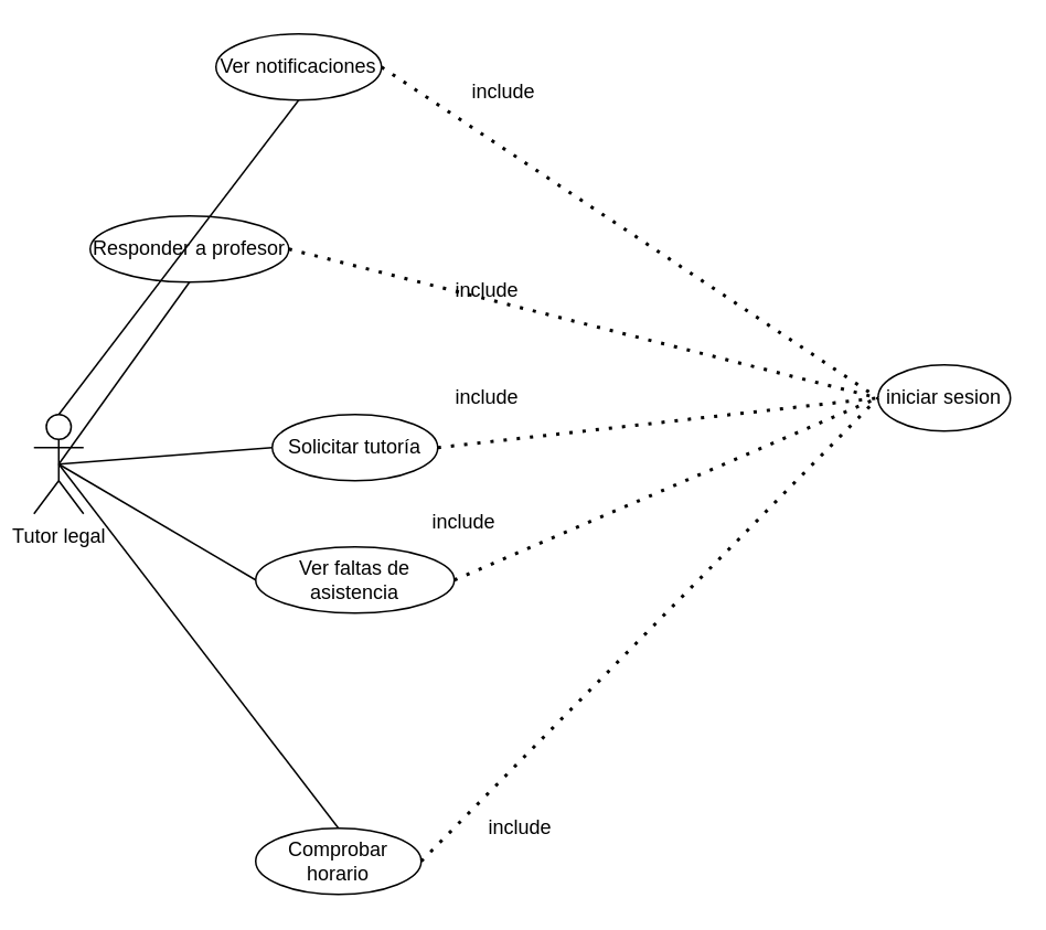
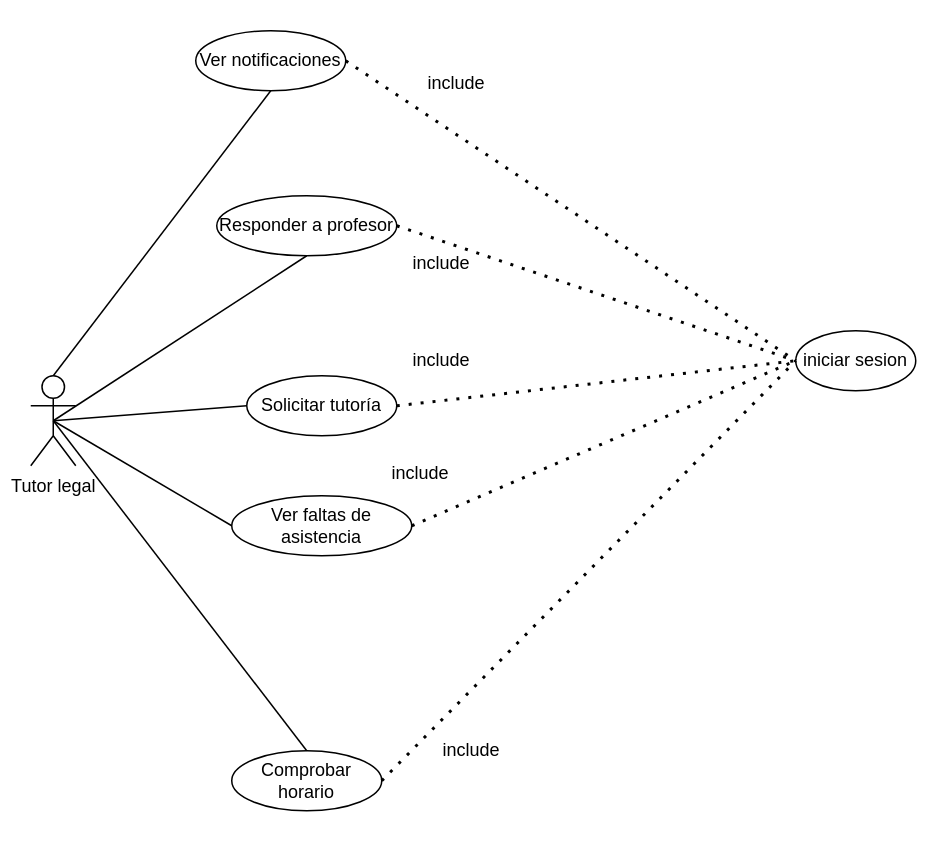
  <mxCell id="0" />
  <mxCell id="1" parent="0" />
  <mxCell id="2" value="Tutor legal" style="shape=umlActor;verticalLabelPosition=bottom;verticalAlign=top;html=1;outlineConnect=0;" parent="1" vertex="1"><mxGeometry x="20" y="250" width="30" height="60" as="geometry" /></mxCell>
  <mxCell id="3" value="Ver notificaciones" style="ellipse;whiteSpace=wrap;html=1;" parent="1" vertex="1"><mxGeometry x="130" y="20" width="100" height="40" as="geometry" /></mxCell>
- <mxCell id="4" value="Responder a profesor" style="ellipse;whiteSpace=wrap;html=1;" parent="1" vertex="1"><mxGeometry x="54" y="130" width="120" height="40" as="geometry" /></mxCell>
+ <mxCell id="4" value="Responder a profesor" style="ellipse;whiteSpace=wrap;html=1;" parent="1" vertex="1"><mxGeometry x="144" y="130" width="120" height="40" as="geometry" /></mxCell>
  <mxCell id="5" value="Ver faltas de asistencia" style="ellipse;whiteSpace=wrap;html=1;" parent="1" vertex="1"><mxGeometry x="154" y="330" width="120" height="40" as="geometry" /></mxCell>
  <mxCell id="6" value="Solicitar tutoría" style="ellipse;whiteSpace=wrap;html=1;" parent="1" vertex="1"><mxGeometry x="164" y="250" width="100" height="40" as="geometry" /></mxCell>
  <mxCell id="7" value="Comprobar horario" style="ellipse;whiteSpace=wrap;html=1;" parent="1" vertex="1"><mxGeometry x="154" y="500" width="100" height="40" as="geometry" /></mxCell>
  <mxCell id="8" value="" style="endArrow=none;html=1;rounded=0;entryX=0.5;entryY=1;entryDx=0;entryDy=0;exitX=0.5;exitY=0;exitDx=0;exitDy=0;exitPerimeter=0;" edge="1" parent="1" source="2" target="3"><mxGeometry width="50" height="50" relative="1" as="geometry"><mxPoint x="30" y="220" as="sourcePoint" /><mxPoint x="80" y="170" as="targetPoint" /></mxGeometry></mxCell>
  <mxCell id="9" value="" style="endArrow=none;html=1;rounded=0;entryX=0.5;entryY=1;entryDx=0;entryDy=0;exitX=0.5;exitY=0.5;exitDx=0;exitDy=0;exitPerimeter=0;" edge="1" parent="1" source="2" target="4"><mxGeometry width="50" height="50" relative="1" as="geometry"><mxPoint x="45" y="260" as="sourcePoint" /><mxPoint x="100" y="160" as="targetPoint" /></mxGeometry></mxCell>
  <mxCell id="10" value="" style="endArrow=none;html=1;rounded=0;entryX=0;entryY=0.5;entryDx=0;entryDy=0;exitX=0.5;exitY=0.5;exitDx=0;exitDy=0;exitPerimeter=0;" edge="1" parent="1" source="2" target="6"><mxGeometry width="50" height="50" relative="1" as="geometry"><mxPoint x="45" y="290" as="sourcePoint" /><mxPoint x="210" y="220" as="targetPoint" /></mxGeometry></mxCell>
  <mxCell id="11" value="" style="endArrow=none;html=1;rounded=0;entryX=0;entryY=0.5;entryDx=0;entryDy=0;exitX=0.5;exitY=0.5;exitDx=0;exitDy=0;exitPerimeter=0;" edge="1" parent="1" source="2" target="5"><mxGeometry width="50" height="50" relative="1" as="geometry"><mxPoint x="45" y="290" as="sourcePoint" /><mxPoint x="240" y="270" as="targetPoint" /></mxGeometry></mxCell>
  <mxCell id="12" value="" style="endArrow=none;html=1;rounded=0;entryX=0.5;entryY=0;entryDx=0;entryDy=0;exitX=0.5;exitY=0.5;exitDx=0;exitDy=0;exitPerimeter=0;" edge="1" parent="1" source="2" target="7"><mxGeometry width="50" height="50" relative="1" as="geometry"><mxPoint x="45" y="290" as="sourcePoint" /><mxPoint x="120" y="350" as="targetPoint" /></mxGeometry></mxCell>
  <mxCell id="13" value="iniciar sesion" style="ellipse;whiteSpace=wrap;html=1;" vertex="1" parent="1"><mxGeometry x="530" y="220" width="80" height="40" as="geometry" /></mxCell>
  <mxCell id="14" value="" style="endArrow=none;dashed=1;html=1;dashPattern=1 3;strokeWidth=2;rounded=0;entryX=0;entryY=0.5;entryDx=0;entryDy=0;exitX=1;exitY=0.5;exitDx=0;exitDy=0;" edge="1" parent="1" source="3" target="13"><mxGeometry width="50" height="50" relative="1" as="geometry"><mxPoint x="300" y="150" as="sourcePoint" /><mxPoint x="350" y="100" as="targetPoint" /></mxGeometry></mxCell>
  <mxCell id="15" value="" style="endArrow=none;dashed=1;html=1;dashPattern=1 3;strokeWidth=2;rounded=0;entryX=0;entryY=0.5;entryDx=0;entryDy=0;exitX=1;exitY=0.5;exitDx=0;exitDy=0;" edge="1" parent="1" source="4" target="13"><mxGeometry width="50" height="50" relative="1" as="geometry"><mxPoint x="240" y="50" as="sourcePoint" /><mxPoint x="510" y="250" as="targetPoint" /></mxGeometry></mxCell>
  <mxCell id="16" value="" style="endArrow=none;dashed=1;html=1;dashPattern=1 3;strokeWidth=2;rounded=0;entryX=0;entryY=0.5;entryDx=0;entryDy=0;exitX=1;exitY=0.5;exitDx=0;exitDy=0;" edge="1" parent="1" source="6" target="13"><mxGeometry width="50" height="50" relative="1" as="geometry"><mxPoint x="274" y="180" as="sourcePoint" /><mxPoint x="510" y="250" as="targetPoint" /></mxGeometry></mxCell>
  <mxCell id="17" value="" style="endArrow=none;dashed=1;html=1;dashPattern=1 3;strokeWidth=2;rounded=0;entryX=0;entryY=0.5;entryDx=0;entryDy=0;exitX=1;exitY=0.5;exitDx=0;exitDy=0;" edge="1" parent="1" source="5" target="13"><mxGeometry width="50" height="50" relative="1" as="geometry"><mxPoint x="290" y="280" as="sourcePoint" /><mxPoint x="510" y="250" as="targetPoint" /></mxGeometry></mxCell>
  <mxCell id="18" value="" style="endArrow=none;dashed=1;html=1;dashPattern=1 3;strokeWidth=2;rounded=0;entryX=0;entryY=0.5;entryDx=0;entryDy=0;exitX=1;exitY=0.5;exitDx=0;exitDy=0;" edge="1" parent="1" source="7" target="13"><mxGeometry width="50" height="50" relative="1" as="geometry"><mxPoint x="274" y="390" as="sourcePoint" /><mxPoint x="510" y="250" as="targetPoint" /></mxGeometry></mxCell>
  <mxCell id="19" value="include" style="text;html=1;strokeColor=none;fillColor=none;align=center;verticalAlign=middle;whiteSpace=wrap;rounded=0;" vertex="1" parent="1"><mxGeometry x="250" y="300" width="60" height="30" as="geometry" /></mxCell>
  <mxCell id="20" value="include" style="text;html=1;strokeColor=none;fillColor=none;align=center;verticalAlign=middle;whiteSpace=wrap;rounded=0;" vertex="1" parent="1"><mxGeometry x="264" y="225" width="60" height="30" as="geometry" /></mxCell>
  <mxCell id="21" value="include" style="text;html=1;strokeColor=none;fillColor=none;align=center;verticalAlign=middle;whiteSpace=wrap;rounded=0;" vertex="1" parent="1"><mxGeometry x="264" y="160" width="60" height="30" as="geometry" /></mxCell>
  <mxCell id="22" value="include" style="text;html=1;strokeColor=none;fillColor=none;align=center;verticalAlign=middle;whiteSpace=wrap;rounded=0;" vertex="1" parent="1"><mxGeometry x="274" y="40" width="60" height="30" as="geometry" /></mxCell>
  <mxCell id="23" value="include" style="text;html=1;strokeColor=none;fillColor=none;align=center;verticalAlign=middle;whiteSpace=wrap;rounded=0;" vertex="1" parent="1"><mxGeometry x="284" y="485" width="60" height="30" as="geometry" /></mxCell>
